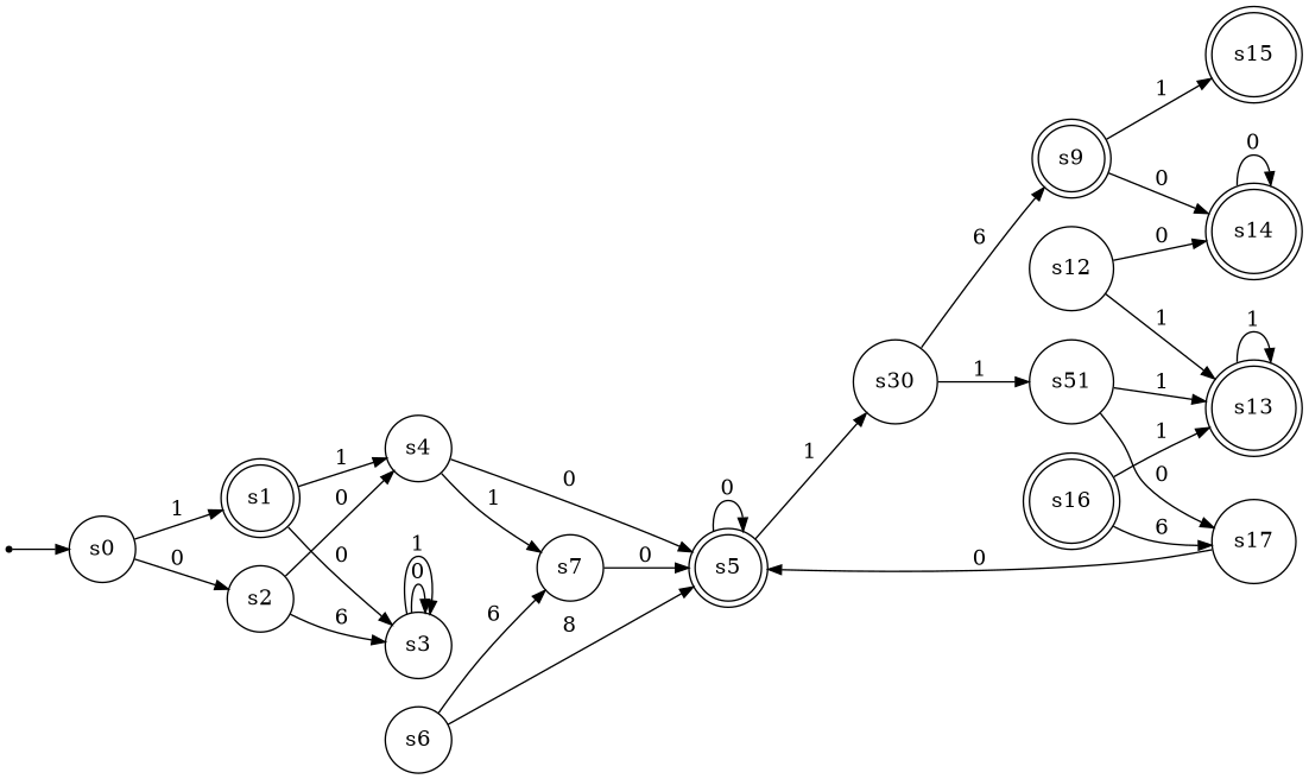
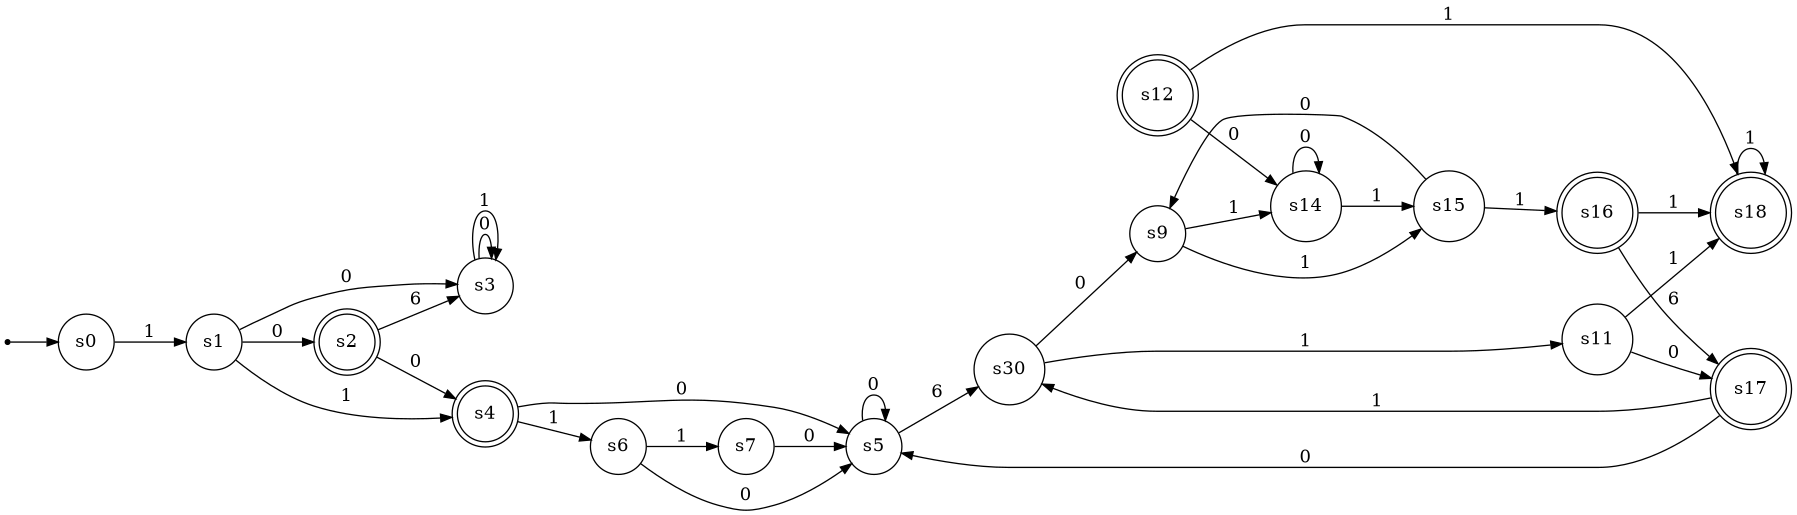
  digraph {
    rankdir=LR
    ranksep=0.5
    node [fontsize=14.0 shape=circle]
    edge [arrowsize=0.85 fontsize=14.0]
    Initial [shape=point]
    s0
-   s1 [shape=doublecircle]
-   s2
+   s1
+   s2 [shape=doublecircle]
    s3
-   s4
-   s5 [shape=doublecircle]
+   s4 [shape=doublecircle]
+   s5
    s6
    n9 [label=s30]
-   s11 [label=s51]
-   s9 [shape=doublecircle]
-   s13 [shape=doublecircle]
-   s17
-   s14 [shape=doublecircle]
-   s15 [shape=doublecircle]
-   s12
+   s11
+   s9
+   s13 [shape=doublecircle label=s18]
+   s17 [shape=doublecircle]
+   s14
+   s15
+   s12 [shape=doublecircle]
    s16 [shape=doublecircle]
    s7
    Initial -> s0 [fontsize=""]
    s0 -> s1 [label=" 1 "]
-   s0 -> s2 [label=" 0 "]
+   s1 -> s2 [label=" 0 "]
    s1 -> s3 [label=" 0 "]
    s1 -> s4 [label=" 1 "]
    s2 -> s3 [label=" 6 "]
    s2 -> s4 [label=" 0 "]
    s3 -> s3 [label=" 0 "]
    s3 -> s3 [label=" 1 "]
    s4 -> s5 [label=" 0 "]
-   s4 -> s7 [label=" 1 "]
+   s4 -> s6 [label=" 1 "]
    s5 -> s5 [label=" 0 "]
-   s5 -> n9 [label=" 1 "]
-   s6 -> s5 [label=" 8 "]
-   s6 -> s7 [label=" 6 "]
+   s5 -> n9 [label=" 6 "]
+   s6 -> s5 [label=" 0 "]
+   s6 -> s7 [label=" 1 "]
    n9 -> s11 [label=" 1 "]
-   n9 -> s9 [label=" 6 "]
+   n9 -> s9 [label=" 0 "]
    s11 -> s13 [label=" 1 "]
    s11 -> s17 [label=" 0 "]
-   s9 -> s14 [label=" 0 "]
+   s9 -> s14 [label=" 1 "]
    s9 -> s15 [label=" 1 "]
    s13 -> s13 [label=" 1 "]
    s17 -> s5 [label=" 0 "]
+   s17 -> n9 [label=" 1 "]
    s14 -> s14 [label=" 0 "]
+   s14 -> s15 [label=" 1 "]
+   s15 -> s9 [label=" 0 "]
+   s15 -> s16 [label=" 1 "]
    s12 -> s13 [label=" 1 "]
    s12 -> s14 [label=" 0 "]
    s16 -> s13 [label=" 1 "]
    s16 -> s17 [label=" 6 "]
    s7 -> s5 [label=" 0 "]
  }
